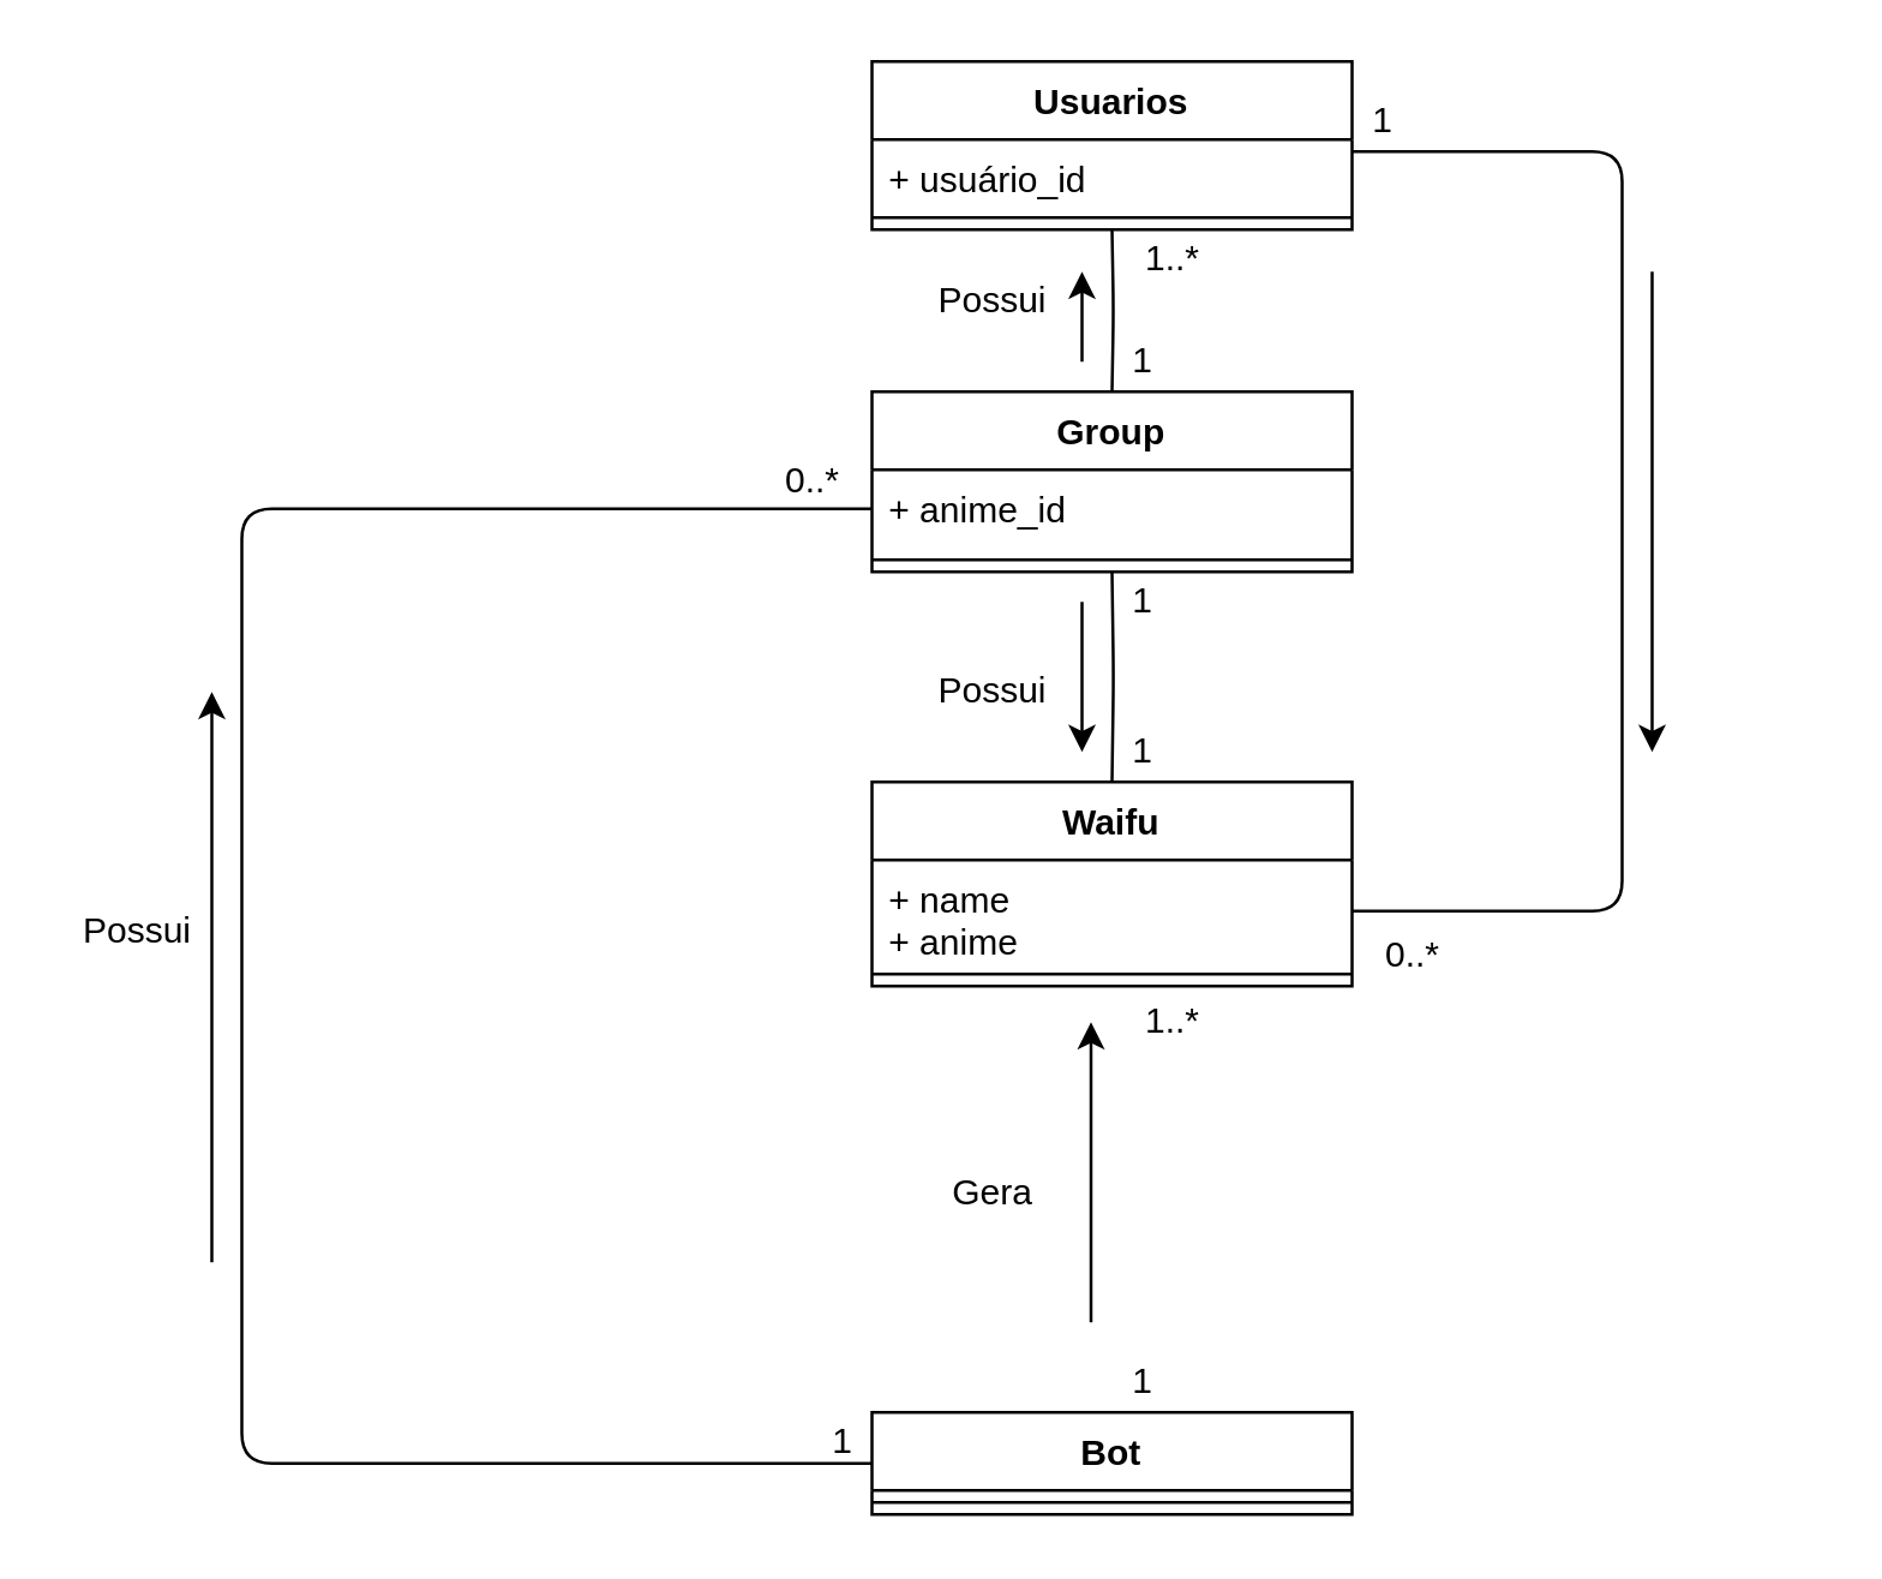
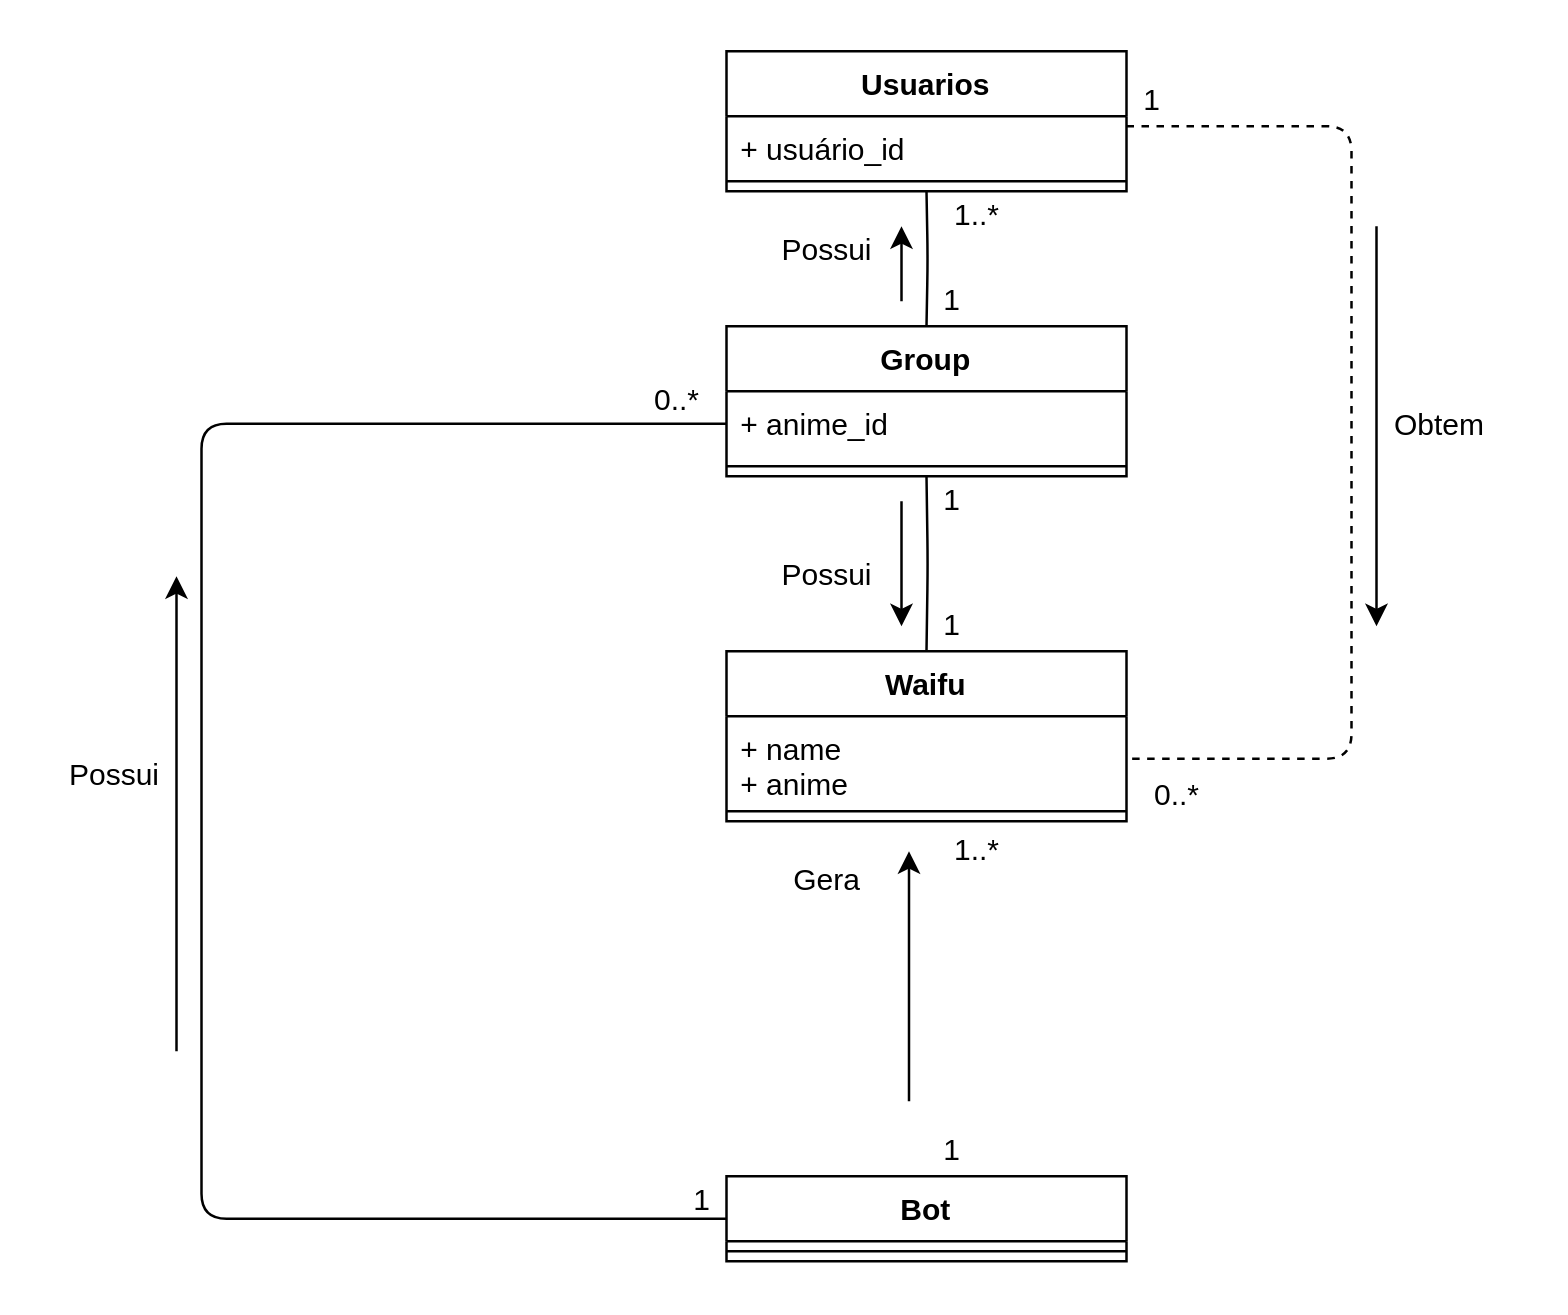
  <mxCell id="0" />
  <mxCell id="1" parent="0" />
  <mxCell id="2" value="Usuarios" style="swimlane;fontStyle=1;align=center;verticalAlign=top;childLayout=stackLayout;horizontal=1;startSize=26;horizontalStack=0;resizeParent=1;resizeParentMax=0;resizeLast=0;collapsible=1;marginBottom=0;" vertex="1" parent="1"><mxGeometry x="290" y="20" width="160" height="56" as="geometry" /></mxCell>
  <mxCell id="3" value="+ usuário_id" style="text;strokeColor=none;fillColor=none;align=left;verticalAlign=top;spacingLeft=4;spacingRight=4;overflow=hidden;rotatable=0;points=[[0,0.5],[1,0.5]];portConstraint=eastwest;" vertex="1" parent="2"><mxGeometry y="26" width="160" height="22" as="geometry" /></mxCell>
  <mxCell id="4" value="" style="line;strokeWidth=1;fillColor=none;align=left;verticalAlign=middle;spacingTop=-1;spacingLeft=3;spacingRight=3;rotatable=0;labelPosition=right;points=[];portConstraint=eastwest;" vertex="1" parent="2"><mxGeometry y="48" width="160" height="8" as="geometry" /></mxCell>
  <mxCell id="5" value="Group" style="swimlane;fontStyle=1;align=center;verticalAlign=top;childLayout=stackLayout;horizontal=1;startSize=26;horizontalStack=0;resizeParent=1;resizeParentMax=0;resizeLast=0;collapsible=1;marginBottom=0;" vertex="1" parent="1"><mxGeometry x="290" y="130" width="160" height="60" as="geometry" /></mxCell>
  <mxCell id="6" value="+ anime_id" style="text;strokeColor=none;fillColor=none;align=left;verticalAlign=top;spacingLeft=4;spacingRight=4;overflow=hidden;rotatable=0;points=[[0,0.5],[1,0.5]];portConstraint=eastwest;" vertex="1" parent="5"><mxGeometry y="26" width="160" height="26" as="geometry" /></mxCell>
  <mxCell id="7" value="" style="line;strokeWidth=1;fillColor=none;align=left;verticalAlign=middle;spacingTop=-1;spacingLeft=3;spacingRight=3;rotatable=0;labelPosition=right;points=[];portConstraint=eastwest;" vertex="1" parent="5"><mxGeometry y="52" width="160" height="8" as="geometry" /></mxCell>
  <mxCell id="8" value="Waifu" style="swimlane;fontStyle=1;align=center;verticalAlign=top;childLayout=stackLayout;horizontal=1;startSize=26;horizontalStack=0;resizeParent=1;resizeParentMax=0;resizeLast=0;collapsible=1;marginBottom=0;" vertex="1" parent="1"><mxGeometry x="290" y="260" width="160" height="68" as="geometry" /></mxCell>
  <mxCell id="9" value="+ name&#10;+ anime&#10;" style="text;strokeColor=none;fillColor=none;align=left;verticalAlign=top;spacingLeft=4;spacingRight=4;overflow=hidden;rotatable=0;points=[[0,0.5],[1,0.5]];portConstraint=eastwest;" vertex="1" parent="8"><mxGeometry y="26" width="160" height="34" as="geometry" /></mxCell>
  <mxCell id="10" value="" style="line;strokeWidth=1;fillColor=none;align=left;verticalAlign=middle;spacingTop=-1;spacingLeft=3;spacingRight=3;rotatable=0;labelPosition=right;points=[];portConstraint=eastwest;" vertex="1" parent="8"><mxGeometry y="60" width="160" height="8" as="geometry" /></mxCell>
  <mxCell id="11" value="Bot" style="swimlane;fontStyle=1;align=center;verticalAlign=top;childLayout=stackLayout;horizontal=1;startSize=26;horizontalStack=0;resizeParent=1;resizeParentMax=0;resizeLast=0;collapsible=1;marginBottom=0;" vertex="1" parent="1"><mxGeometry x="290" y="470" width="160" height="34" as="geometry" /></mxCell>
  <mxCell id="12" value="" style="line;strokeWidth=1;fillColor=none;align=left;verticalAlign=middle;spacingTop=-1;spacingLeft=3;spacingRight=3;rotatable=0;labelPosition=right;points=[];portConstraint=eastwest;" vertex="1" parent="11"><mxGeometry y="26" width="160" height="8" as="geometry" /></mxCell>
  <mxCell id="13" value="" style="endArrow=none;html=1;entryX=0;entryY=0.5;entryDx=0;entryDy=0;exitX=0;exitY=0.5;exitDx=0;exitDy=0;edgeStyle=orthogonalEdgeStyle;" edge="1" parent="1" source="11" target="6"><mxGeometry width="50" height="50" relative="1" as="geometry"><mxPoint x="340" y="620" as="sourcePoint" /><mxPoint x="220" y="514" as="targetPoint" /><Array as="points"><mxPoint x="80" y="487" /><mxPoint x="80" y="169" /></Array></mxGeometry></mxCell>
- <mxCell id="14" value="" style="endArrow=none;html=1;entryX=1;entryY=0.5;entryDx=0;entryDy=0;exitX=1;exitY=0.182;exitDx=0;exitDy=0;edgeStyle=orthogonalEdgeStyle;exitPerimeter=0;" edge="1" parent="1" source="3" target="9"><mxGeometry width="50" height="50" relative="1" as="geometry"><mxPoint x="360" y="640" as="sourcePoint" /><mxPoint x="240" y="534" as="targetPoint" /><Array as="points"><mxPoint x="540" y="50" /><mxPoint x="540" y="303" /></Array></mxGeometry></mxCell>
+ <mxCell id="14" value="" style="endArrow=none;html=1;entryX=1;entryY=0.5;entryDx=0;entryDy=0;exitX=1;exitY=0.182;exitDx=0;exitDy=0;edgeStyle=orthogonalEdgeStyle;exitPerimeter=0;dashed=1;" edge="1" parent="1" source="3" target="9"><mxGeometry width="50" height="50" relative="1" as="geometry"><mxPoint x="360" y="640" as="sourcePoint" /><mxPoint x="240" y="534" as="targetPoint" /><Array as="points"><mxPoint x="540" y="50" /><mxPoint x="540" y="303" /></Array></mxGeometry></mxCell>
  <mxCell id="15" value="" style="endArrow=none;html=1;entryX=0.5;entryY=1;entryDx=0;entryDy=0;edgeStyle=orthogonalEdgeStyle;" edge="1" parent="1" target="5"><mxGeometry width="50" height="50" relative="1" as="geometry"><mxPoint x="370" y="260" as="sourcePoint" /><mxPoint x="250" y="544" as="targetPoint" /></mxGeometry></mxCell>
  <mxCell id="16" value="" style="endArrow=none;html=1;entryX=0.5;entryY=1;entryDx=0;entryDy=0;edgeStyle=orthogonalEdgeStyle;" edge="1" parent="1" target="2"><mxGeometry width="50" height="50" relative="1" as="geometry"><mxPoint x="370" y="130" as="sourcePoint" /><mxPoint x="260" y="554" as="targetPoint" /></mxGeometry></mxCell>
  <mxCell id="17" value="" style="endArrow=classic;html=1;" edge="1" parent="1"><mxGeometry width="50" height="50" relative="1" as="geometry"><mxPoint x="70" y="420" as="sourcePoint" /><mxPoint x="70" y="230" as="targetPoint" /></mxGeometry></mxCell>
  <mxCell id="18" value="Possui" style="text;html=1;align=center;verticalAlign=middle;resizable=0;points=[];autosize=1;" vertex="1" parent="1"><mxGeometry x="20" y="300" width="50" height="20" as="geometry" /></mxCell>
  <mxCell id="19" value="" style="endArrow=classic;html=1;" edge="1" parent="1"><mxGeometry width="50" height="50" relative="1" as="geometry"><mxPoint x="363" y="440" as="sourcePoint" /><mxPoint x="363" y="340" as="targetPoint" /></mxGeometry></mxCell>
  <mxCell id="20" value="" style="endArrow=classic;html=1;" edge="1" parent="1"><mxGeometry width="50" height="50" relative="1" as="geometry"><mxPoint x="360" y="200" as="sourcePoint" /><mxPoint x="360" y="250" as="targetPoint" /></mxGeometry></mxCell>
  <mxCell id="21" value="" style="endArrow=classic;html=1;" edge="1" parent="1"><mxGeometry width="50" height="50" relative="1" as="geometry"><mxPoint x="360" y="120" as="sourcePoint" /><mxPoint x="360" y="90" as="targetPoint" /></mxGeometry></mxCell>
  <mxCell id="22" value="" style="endArrow=classic;html=1;" edge="1" parent="1"><mxGeometry width="50" height="50" relative="1" as="geometry"><mxPoint x="550" y="90" as="sourcePoint" /><mxPoint x="550" y="250" as="targetPoint" /></mxGeometry></mxCell>
  <mxCell id="23" value="Possui" style="text;html=1;align=center;verticalAlign=middle;resizable=0;points=[];autosize=1;" vertex="1" parent="1"><mxGeometry x="305" y="220" width="50" height="20" as="geometry" /></mxCell>
+ <mxCell id="24" value="Obtem" style="text;html=1;align=center;verticalAlign=middle;resizable=0;points=[];autosize=1;" vertex="1" parent="1"><mxGeometry x="545" y="160" width="60" height="20" as="geometry" /></mxCell>
  <mxCell id="25" value="Possui" style="text;html=1;align=center;verticalAlign=middle;resizable=0;points=[];autosize=1;" vertex="1" parent="1"><mxGeometry x="305" y="90" width="50" height="20" as="geometry" /></mxCell>
  <mxCell id="26" value="1" style="text;html=1;align=center;verticalAlign=middle;resizable=0;points=[];autosize=1;" vertex="1" parent="1"><mxGeometry x="370" y="110" width="20" height="20" as="geometry" /></mxCell>
  <mxCell id="27" value="1..*" style="text;html=1;align=center;verticalAlign=middle;resizable=0;points=[];autosize=1;" vertex="1" parent="1"><mxGeometry x="370" y="76" width="40" height="20" as="geometry" /></mxCell>
  <mxCell id="28" value="1" style="text;html=1;align=center;verticalAlign=middle;resizable=0;points=[];autosize=1;" vertex="1" parent="1"><mxGeometry x="450" y="30" width="20" height="20" as="geometry" /></mxCell>
  <mxCell id="29" value="0..*" style="text;html=1;align=center;verticalAlign=middle;resizable=0;points=[];autosize=1;" vertex="1" parent="1"><mxGeometry x="450" y="308" width="40" height="20" as="geometry" /></mxCell>
  <mxCell id="30" value="1" style="text;html=1;align=center;verticalAlign=middle;resizable=0;points=[];autosize=1;" vertex="1" parent="1"><mxGeometry x="370" y="190" width="20" height="20" as="geometry" /></mxCell>
  <mxCell id="31" value="1" style="text;html=1;align=center;verticalAlign=middle;resizable=0;points=[];autosize=1;" vertex="1" parent="1"><mxGeometry x="370" y="240" width="20" height="20" as="geometry" /></mxCell>
  <mxCell id="32" value="1..*" style="text;html=1;align=center;verticalAlign=middle;resizable=0;points=[];autosize=1;" vertex="1" parent="1"><mxGeometry x="370" y="330" width="40" height="20" as="geometry" /></mxCell>
  <mxCell id="33" value="1" style="text;html=1;align=center;verticalAlign=middle;resizable=0;points=[];autosize=1;" vertex="1" parent="1"><mxGeometry x="270" y="470" width="20" height="20" as="geometry" /></mxCell>
  <mxCell id="34" value="0..*" style="text;html=1;align=center;verticalAlign=middle;resizable=0;points=[];autosize=1;" vertex="1" parent="1"><mxGeometry x="250" y="150" width="40" height="20" as="geometry" /></mxCell>
  <mxCell id="35" value="1" style="text;html=1;align=center;verticalAlign=middle;resizable=0;points=[];autosize=1;" vertex="1" parent="1"><mxGeometry x="370" y="450" width="20" height="20" as="geometry" /></mxCell>
- <mxCell id="36" value="Gera" style="text;html=1;align=center;verticalAlign=middle;resizable=0;points=[];autosize=1;" vertex="1" parent="1"><mxGeometry x="305" y="387" width="50" height="20" as="geometry" /></mxCell>
+ <mxCell id="36" value="Gera" style="text;html=1;align=center;verticalAlign=middle;resizable=0;points=[];autosize=1;" vertex="1" parent="1"><mxGeometry x="305" y="342" width="50" height="20" as="geometry" /></mxCell>
